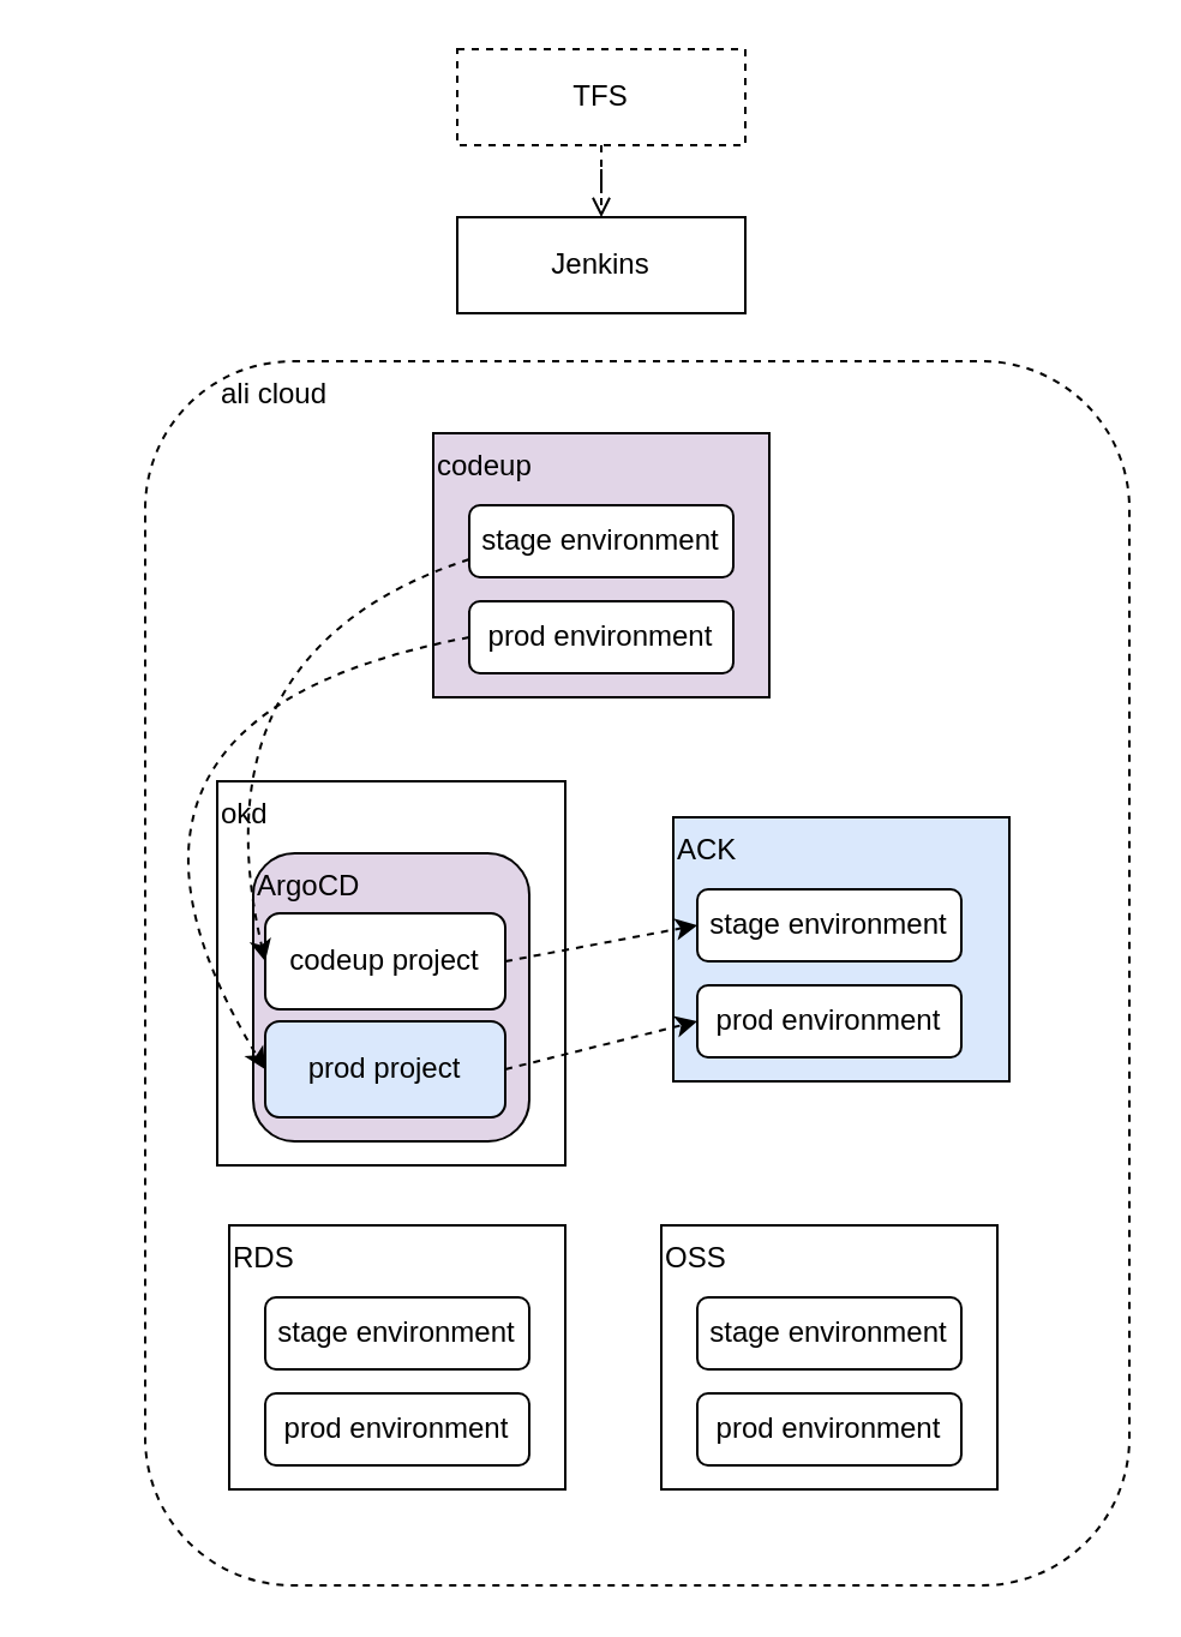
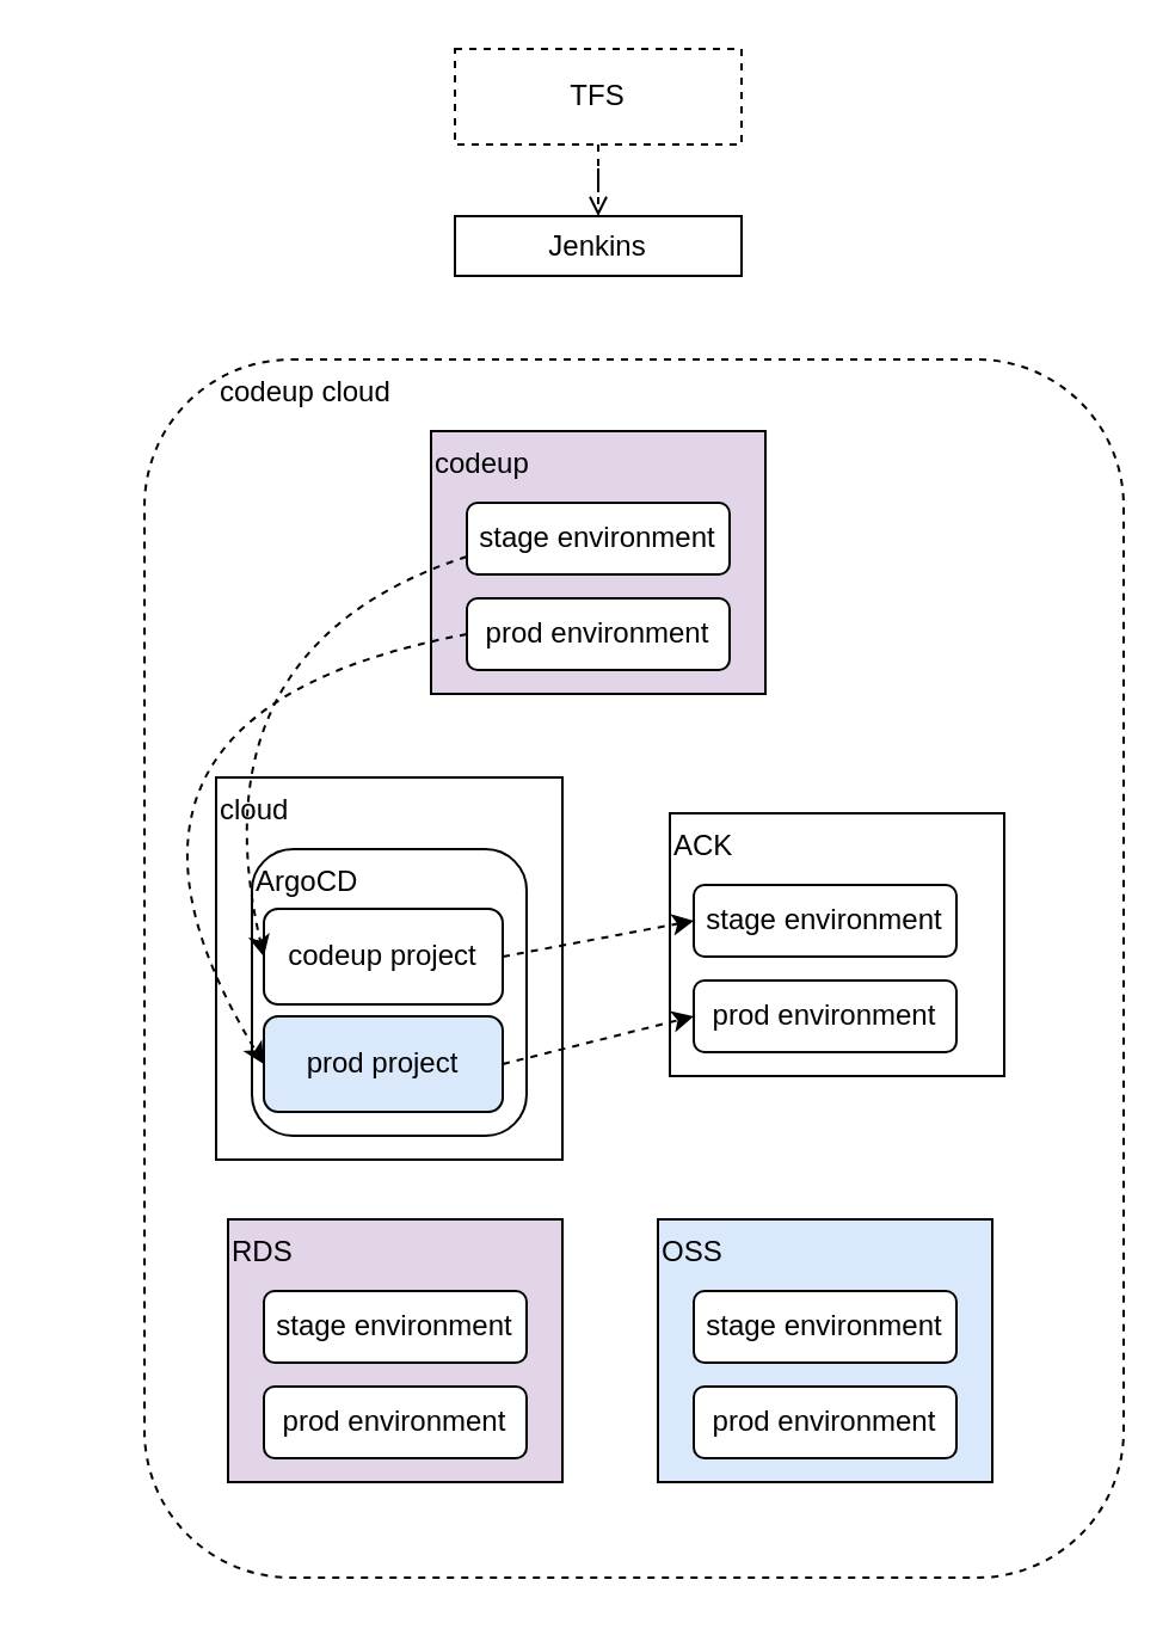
  <mxCell id="0" />
  <mxCell id="1" parent="0" />
- <mxCell id="2" value="&amp;nbsp; &amp;nbsp; &amp;nbsp; &amp;nbsp; &amp;nbsp;ali cloud" style="rounded=1;whiteSpace=wrap;html=1;dashed=1;align=left;verticalAlign=top;" parent="1" vertex="1"><mxGeometry x="60" y="150" width="410" height="510" as="geometry" /></mxCell>
- <mxCell id="3" value="ACK" style="rounded=0;whiteSpace=wrap;html=1;align=left;verticalAlign=top;fillColor=#dae8fc;" parent="1" vertex="1"><mxGeometry x="280" y="340" width="140" height="110" as="geometry" /></mxCell>
- <mxCell id="4" value="RDS" style="rounded=0;whiteSpace=wrap;html=1;align=left;verticalAlign=top;" parent="1" vertex="1"><mxGeometry x="95" y="510" width="140" height="110" as="geometry" /></mxCell>
+ <mxCell id="2" value="&amp;nbsp; &amp;nbsp; &amp;nbsp; &amp;nbsp; &amp;nbsp;codeup cloud" style="rounded=1;whiteSpace=wrap;html=1;dashed=1;align=left;verticalAlign=top;" parent="1" vertex="1"><mxGeometry x="60" y="150" width="410" height="510" as="geometry" /></mxCell>
+ <mxCell id="3" value="ACK" style="rounded=0;whiteSpace=wrap;html=1;align=left;verticalAlign=top;" parent="1" vertex="1"><mxGeometry x="280" y="340" width="140" height="110" as="geometry" /></mxCell>
+ <mxCell id="4" value="RDS" style="rounded=0;whiteSpace=wrap;html=1;align=left;verticalAlign=top;fillColor=#e1d5e7;" parent="1" vertex="1"><mxGeometry x="95" y="510" width="140" height="110" as="geometry" /></mxCell>
  <mxCell id="5" value="codeup" style="rounded=0;whiteSpace=wrap;html=1;align=left;verticalAlign=top;fillColor=#e1d5e7;" parent="1" vertex="1"><mxGeometry x="180" y="180" width="140" height="110" as="geometry" /></mxCell>
  <mxCell id="6" value="stage environment" style="rounded=1;whiteSpace=wrap;html=1;" parent="1" vertex="1"><mxGeometry x="195" y="210" width="110" height="30" as="geometry" /></mxCell>
  <mxCell id="7" value="prod environment" style="rounded=1;whiteSpace=wrap;html=1;" parent="1" vertex="1"><mxGeometry x="195" y="250" width="110" height="30" as="geometry" /></mxCell>
- <mxCell id="8" value="okd" style="rounded=0;whiteSpace=wrap;html=1;align=left;verticalAlign=top;" parent="1" vertex="1"><mxGeometry x="90" y="325" width="145" height="160" as="geometry" /></mxCell>
- <mxCell id="9" value="ArgoCD" style="rounded=1;whiteSpace=wrap;html=1;align=left;verticalAlign=top;fillColor=#e1d5e7;" parent="1" vertex="1"><mxGeometry x="105" y="355" width="115" height="120" as="geometry" /></mxCell>
+ <mxCell id="8" value="cloud" style="rounded=0;whiteSpace=wrap;html=1;align=left;verticalAlign=top;" parent="1" vertex="1"><mxGeometry x="90" y="325" width="145" height="160" as="geometry" /></mxCell>
+ <mxCell id="9" value="ArgoCD" style="rounded=1;whiteSpace=wrap;html=1;align=left;verticalAlign=top;" parent="1" vertex="1"><mxGeometry x="105" y="355" width="115" height="120" as="geometry" /></mxCell>
  <mxCell id="10" value="codeup project" style="rounded=1;whiteSpace=wrap;html=1;" parent="1" vertex="1"><mxGeometry x="110" y="380" width="100" height="40" as="geometry" /></mxCell>
  <mxCell id="11" value="prod project" style="rounded=1;whiteSpace=wrap;html=1;fillColor=#dae8fc;" parent="1" vertex="1"><mxGeometry x="110" y="425" width="100" height="40" as="geometry" /></mxCell>
  <mxCell id="12" value="stage environment" style="rounded=1;whiteSpace=wrap;html=1;" vertex="1" parent="1"><mxGeometry x="110" y="540" width="110" height="30" as="geometry" /></mxCell>
  <mxCell id="13" value="prod environment" style="rounded=1;whiteSpace=wrap;html=1;" vertex="1" parent="1"><mxGeometry x="110" y="580" width="110" height="30" as="geometry" /></mxCell>
  <mxCell id="14" value="prod environment" style="rounded=1;whiteSpace=wrap;html=1;" vertex="1" parent="1"><mxGeometry x="290" y="410" width="110" height="30" as="geometry" /></mxCell>
  <mxCell id="15" value="stage environment" style="rounded=1;whiteSpace=wrap;html=1;" vertex="1" parent="1"><mxGeometry x="290" y="370" width="110" height="30" as="geometry" /></mxCell>
  <mxCell id="16" value="" style="endArrow=classic;dashed=1;html=1;rounded=0;exitX=1;exitY=0.5;exitDx=0;exitDy=0;entryX=0;entryY=0.5;entryDx=0;entryDy=0;endFill=1;" edge="1" parent="1" source="10" target="15"><mxGeometry width="50" height="50" relative="1" as="geometry"><mxPoint x="220" y="430" as="sourcePoint" /><mxPoint x="270" y="380" as="targetPoint" /></mxGeometry></mxCell>
  <mxCell id="17" value="" style="endArrow=classic;dashed=1;html=1;rounded=0;exitX=1;exitY=0.5;exitDx=0;exitDy=0;entryX=0;entryY=0.5;entryDx=0;entryDy=0;endFill=1;" edge="1" parent="1" source="11" target="14"><mxGeometry width="50" height="50" relative="1" as="geometry"><mxPoint x="210" y="450" as="sourcePoint" /><mxPoint x="290" y="435" as="targetPoint" /></mxGeometry></mxCell>
  <mxCell id="18" value="" style="curved=1;endArrow=classic;html=1;rounded=0;entryX=0;entryY=0.5;entryDx=0;entryDy=0;exitX=0;exitY=0.75;exitDx=0;exitDy=0;dashed=1;" edge="1" parent="1" source="6" target="10"><mxGeometry width="50" height="50" relative="1" as="geometry"><mxPoint x="80" y="320" as="sourcePoint" /><mxPoint x="130" y="270" as="targetPoint" /><Array as="points"><mxPoint x="80" y="270" /></Array></mxGeometry></mxCell>
  <mxCell id="19" value="" style="curved=1;endArrow=classic;html=1;rounded=0;entryX=0;entryY=0.5;entryDx=0;entryDy=0;exitX=0;exitY=0.5;exitDx=0;exitDy=0;dashed=1;" edge="1" parent="1" source="7" target="11"><mxGeometry width="50" height="50" relative="1" as="geometry"><mxPoint x="195" y="260" as="sourcePoint" /><mxPoint x="110" y="427.5" as="targetPoint" /><Array as="points"><mxPoint x="20" y="298" /></Array></mxGeometry></mxCell>
- <mxCell id="20" value="OSS" style="rounded=0;whiteSpace=wrap;html=1;align=left;verticalAlign=top;" vertex="1" parent="1"><mxGeometry x="275" y="510" width="140" height="110" as="geometry" /></mxCell>
+ <mxCell id="20" value="OSS" style="rounded=0;whiteSpace=wrap;html=1;align=left;verticalAlign=top;fillColor=#dae8fc;" vertex="1" parent="1"><mxGeometry x="275" y="510" width="140" height="110" as="geometry" /></mxCell>
  <mxCell id="21" value="stage environment" style="rounded=1;whiteSpace=wrap;html=1;" vertex="1" parent="1"><mxGeometry x="290" y="540" width="110" height="30" as="geometry" /></mxCell>
  <mxCell id="22" value="prod environment" style="rounded=1;whiteSpace=wrap;html=1;" vertex="1" parent="1"><mxGeometry x="290" y="580" width="110" height="30" as="geometry" /></mxCell>
  <mxCell id="23" style="edgeStyle=orthogonalEdgeStyle;rounded=0;orthogonalLoop=1;jettySize=auto;html=1;entryX=0.5;entryY=0;entryDx=0;entryDy=0;dashed=1;endArrow=open;endFill=1;" edge="1" parent="1" source="24" target="25"><mxGeometry relative="1" as="geometry" /></mxCell>
  <mxCell id="24" value="TFS" style="rounded=0;whiteSpace=wrap;html=1;dashed=1;" vertex="1" parent="1"><mxGeometry x="190" y="20" width="120" height="40" as="geometry" /></mxCell>
- <mxCell id="25" value="Jenkins" style="rounded=0;whiteSpace=wrap;html=1;" vertex="1" parent="1"><mxGeometry x="190" y="90" width="120" height="40" as="geometry" /></mxCell>
+ <mxCell id="25" value="Jenkins" style="rounded=0;whiteSpace=wrap;html=1;" vertex="1" parent="1"><mxGeometry x="190" y="90" width="120" height="25" as="geometry" /></mxCell>
